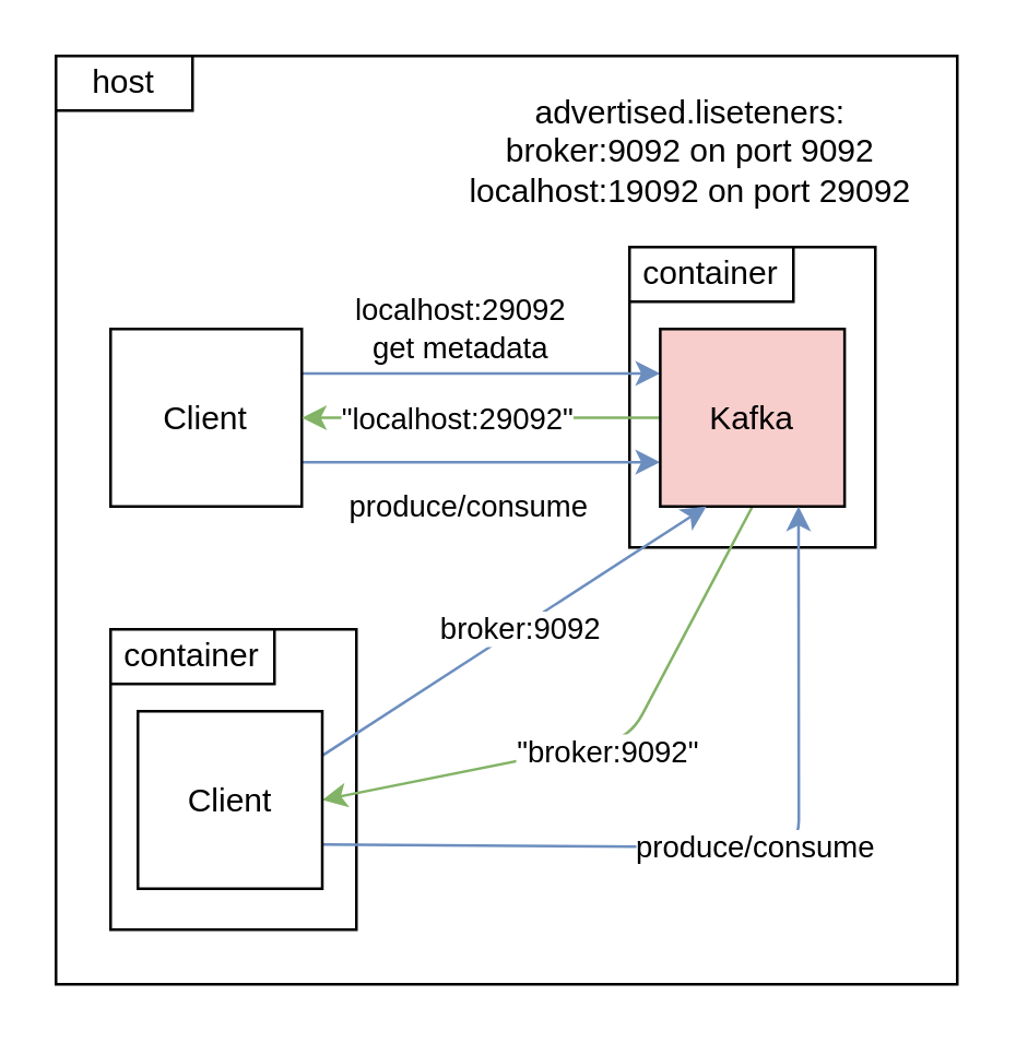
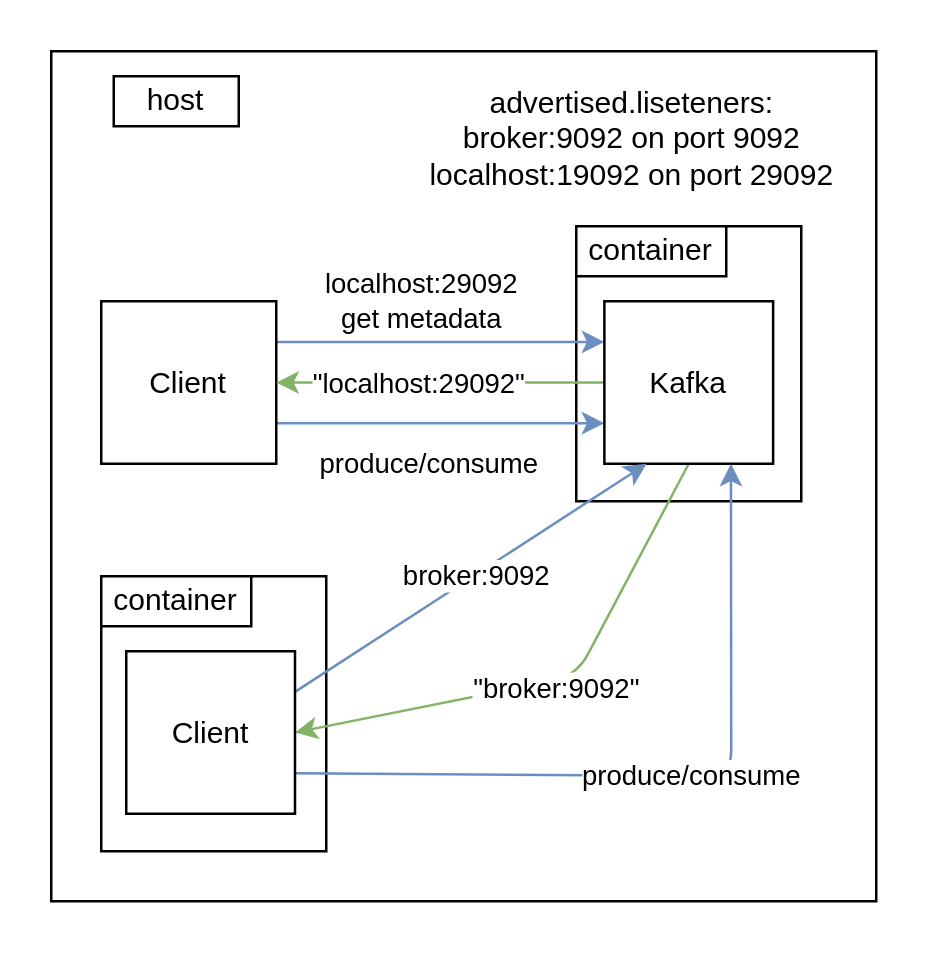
  <mxCell id="0" />
  <mxCell id="1" parent="0" />
  <mxCell id="2" value="" style="rounded=0;whiteSpace=wrap;html=1;" vertex="1" parent="1"><mxGeometry x="20" y="20" width="330" height="340" as="geometry" /></mxCell>
  <mxCell id="3" value="" style="rounded=0;whiteSpace=wrap;html=1;" vertex="1" parent="1"><mxGeometry x="40" y="230" width="90" height="110" as="geometry" /></mxCell>
  <mxCell id="4" value="" style="rounded=0;whiteSpace=wrap;html=1;" vertex="1" parent="1"><mxGeometry x="230" y="90" width="90" height="110" as="geometry" /></mxCell>
  <mxCell id="5" style="edgeStyle=none;html=1;exitX=1;exitY=0.25;exitDx=0;exitDy=0;entryX=0;entryY=0.25;entryDx=0;entryDy=0;fillColor=#dae8fc;gradientColor=#7ea6e0;strokeColor=#6c8ebf;" edge="1" parent="1" source="9" target="14"><mxGeometry relative="1" as="geometry" /></mxCell>
  <mxCell id="6" value="localhost:29092&lt;br&gt;get metadata" style="edgeLabel;html=1;align=center;verticalAlign=middle;resizable=0;points=[];" vertex="1" connectable="0" parent="5"><mxGeometry x="-0.584" y="1" relative="1" as="geometry"><mxPoint x="30" y="-16" as="offset" /></mxGeometry></mxCell>
  <mxCell id="7" style="edgeStyle=none;html=1;exitX=1;exitY=0.75;exitDx=0;exitDy=0;entryX=0;entryY=0.75;entryDx=0;entryDy=0;fillColor=#dae8fc;gradientColor=#7ea6e0;strokeColor=#6c8ebf;" edge="1" parent="1" source="9" target="14"><mxGeometry relative="1" as="geometry" /></mxCell>
  <mxCell id="8" value="produce/consume" style="edgeLabel;html=1;align=center;verticalAlign=middle;resizable=0;points=[];" vertex="1" connectable="0" parent="7"><mxGeometry x="-0.421" y="-2" relative="1" as="geometry"><mxPoint x="22" y="14" as="offset" /></mxGeometry></mxCell>
  <mxCell id="9" value="Client" style="rounded=0;whiteSpace=wrap;html=1;" vertex="1" parent="1"><mxGeometry x="40" y="120" width="70" height="65" as="geometry" /></mxCell>
  <mxCell id="10" style="edgeStyle=none;html=1;exitX=0;exitY=0.5;exitDx=0;exitDy=0;entryX=1;entryY=0.5;entryDx=0;entryDy=0;fillColor=#d5e8d4;gradientColor=#97d077;strokeColor=#82b366;" edge="1" parent="1" source="14" target="9"><mxGeometry relative="1" as="geometry" /></mxCell>
  <mxCell id="11" value="&quot;localhost:29092&quot;" style="edgeLabel;html=1;align=center;verticalAlign=middle;resizable=0;points=[];" vertex="1" connectable="0" parent="10"><mxGeometry x="0.298" y="-1" relative="1" as="geometry"><mxPoint x="10" y="1" as="offset" /></mxGeometry></mxCell>
  <mxCell id="12" style="edgeStyle=none;html=1;exitX=0.5;exitY=1;exitDx=0;exitDy=0;entryX=1;entryY=0.5;entryDx=0;entryDy=0;fillColor=#d5e8d4;gradientColor=#97d077;strokeColor=#82b366;" edge="1" parent="1" source="14" target="21"><mxGeometry relative="1" as="geometry"><Array as="points"><mxPoint x="230" y="270" /></Array></mxGeometry></mxCell>
  <mxCell id="13" value="&quot;broker:9092&quot;" style="edgeLabel;html=1;align=center;verticalAlign=middle;resizable=0;points=[];" vertex="1" connectable="0" parent="12"><mxGeometry x="-0.314" y="5" relative="1" as="geometry"><mxPoint x="-24" y="24" as="offset" /></mxGeometry></mxCell>
- <mxCell id="14" value="Kafka" style="rounded=0;whiteSpace=wrap;html=1;fillColor=#f8cecc;" vertex="1" parent="1"><mxGeometry x="241.25" y="120" width="67.5" height="65" as="geometry" /></mxCell>
+ <mxCell id="14" value="Kafka" style="rounded=0;whiteSpace=wrap;html=1;" vertex="1" parent="1"><mxGeometry x="241.25" y="120" width="67.5" height="65" as="geometry" /></mxCell>
  <mxCell id="15" value="advertised.liseteners:&lt;br&gt;broker:9092 on port 9092&lt;br&gt;localhost:19092 on port 29092" style="text;html=1;strokeColor=none;fillColor=none;align=center;verticalAlign=middle;whiteSpace=wrap;rounded=0;" vertex="1" parent="1"><mxGeometry x="170" y="30" width="165" height="50" as="geometry" /></mxCell>
  <mxCell id="16" value="container" style="rounded=0;whiteSpace=wrap;html=1;" vertex="1" parent="1"><mxGeometry x="230" y="90" width="60" height="20" as="geometry" /></mxCell>
- <mxCell id="17" value="host" style="rounded=0;whiteSpace=wrap;html=1;" vertex="1" parent="1"><mxGeometry x="20" y="20" width="50" height="20" as="geometry" /></mxCell>
+ <mxCell id="17" value="host" style="rounded=0;whiteSpace=wrap;html=1;" vertex="1" parent="1"><mxGeometry x="45" y="30" width="50" height="20" as="geometry" /></mxCell>
  <mxCell id="18" value="broker:9092" style="edgeStyle=none;html=1;exitX=1;exitY=0.25;exitDx=0;exitDy=0;entryX=0.25;entryY=1;entryDx=0;entryDy=0;fillColor=#dae8fc;gradientColor=#7ea6e0;strokeColor=#6c8ebf;" edge="1" parent="1" source="21" target="14"><mxGeometry x="0.026" y="-1" relative="1" as="geometry"><mxPoint as="offset" /></mxGeometry></mxCell>
  <mxCell id="19" style="edgeStyle=none;html=1;exitX=1;exitY=0.75;exitDx=0;exitDy=0;entryX=0.75;entryY=1;entryDx=0;entryDy=0;fillColor=#dae8fc;gradientColor=#7ea6e0;strokeColor=#6c8ebf;" edge="1" parent="1" source="21" target="14"><mxGeometry relative="1" as="geometry"><Array as="points"><mxPoint x="292" y="310" /></Array></mxGeometry></mxCell>
  <mxCell id="20" value="produce/consume" style="edgeLabel;html=1;align=center;verticalAlign=middle;resizable=0;points=[];" vertex="1" connectable="0" parent="19"><mxGeometry x="-0.155" y="-3" relative="1" as="geometry"><mxPoint x="31" y="-3" as="offset" /></mxGeometry></mxCell>
  <mxCell id="21" value="Client" style="rounded=0;whiteSpace=wrap;html=1;" vertex="1" parent="1"><mxGeometry x="50" y="260" width="67.5" height="65" as="geometry" /></mxCell>
  <mxCell id="22" value="container" style="rounded=0;whiteSpace=wrap;html=1;" vertex="1" parent="1"><mxGeometry x="40" y="230" width="60" height="20" as="geometry" /></mxCell>
